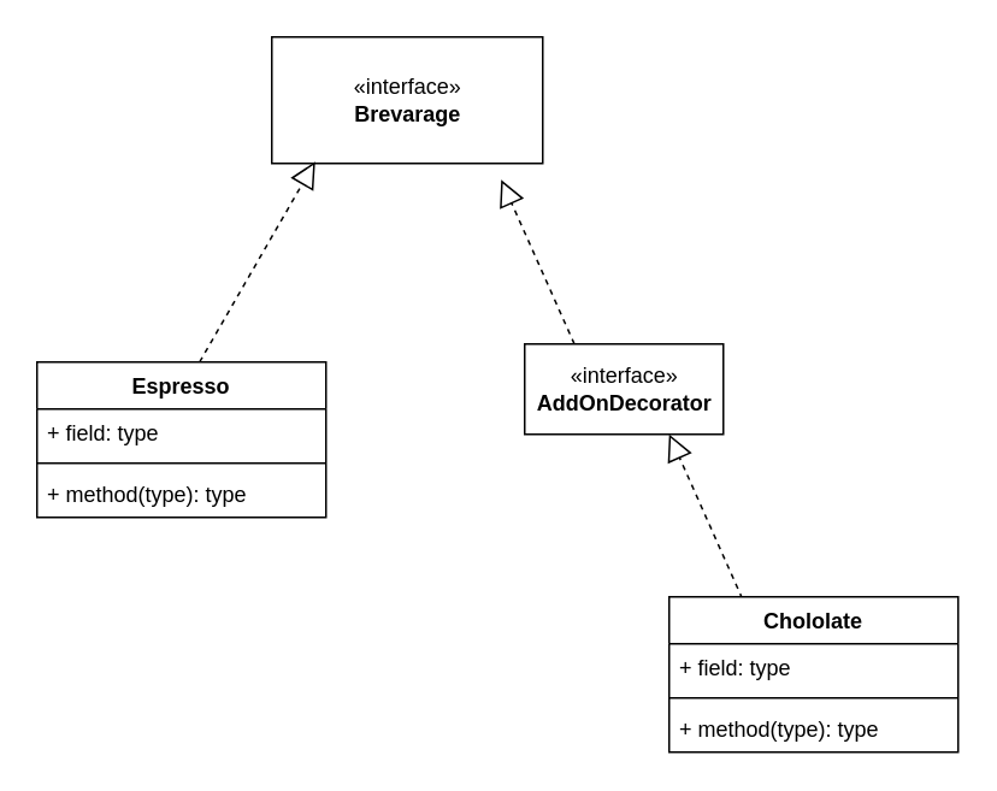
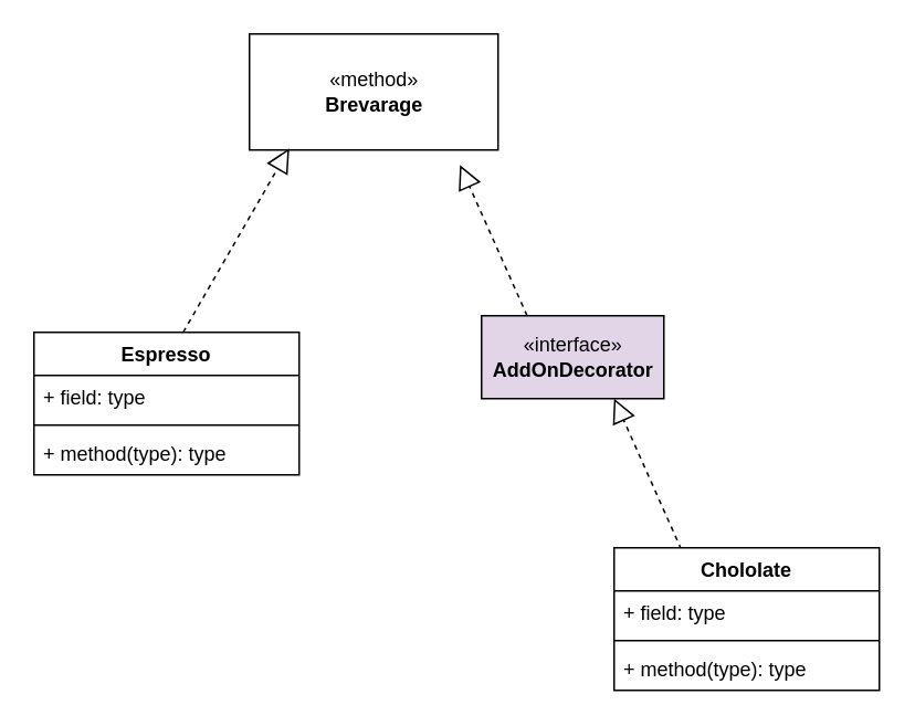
  <mxCell id="0" />
  <mxCell id="1" parent="0" />
- <mxCell id="2" value="«interface»&lt;br&gt;&lt;b&gt;Brevarage&lt;/b&gt;" style="html=1;" vertex="1" parent="1"><mxGeometry x="150" y="20" width="150" height="70" as="geometry" /></mxCell>
+ <mxCell id="2" value="«method»&lt;br&gt;&lt;b&gt;Brevarage&lt;/b&gt;" style="html=1;" vertex="1" parent="1"><mxGeometry x="150" y="20" width="150" height="70" as="geometry" /></mxCell>
  <mxCell id="3" value="" style="endArrow=block;dashed=1;endFill=0;endSize=12;html=1;entryX=0.16;entryY=0.986;entryDx=0;entryDy=0;entryPerimeter=0;" edge="1" parent="1" target="2"><mxGeometry width="160" relative="1" as="geometry"><mxPoint x="110" y="200" as="sourcePoint" /><mxPoint x="96.047" y="170" as="targetPoint" /></mxGeometry></mxCell>
  <mxCell id="4" value="Espresso" style="swimlane;fontStyle=1;align=center;verticalAlign=top;childLayout=stackLayout;horizontal=1;startSize=26;horizontalStack=0;resizeParent=1;resizeParentMax=0;resizeLast=0;collapsible=1;marginBottom=0;" vertex="1" parent="1"><mxGeometry x="20" y="200" width="160" height="86" as="geometry" /></mxCell>
  <mxCell id="5" value="+ field: type" style="text;strokeColor=none;fillColor=none;align=left;verticalAlign=top;spacingLeft=4;spacingRight=4;overflow=hidden;rotatable=0;points=[[0,0.5],[1,0.5]];portConstraint=eastwest;" vertex="1" parent="4"><mxGeometry y="26" width="160" height="26" as="geometry" /></mxCell>
  <mxCell id="6" value="" style="line;strokeWidth=1;fillColor=none;align=left;verticalAlign=middle;spacingTop=-1;spacingLeft=3;spacingRight=3;rotatable=0;labelPosition=right;points=[];portConstraint=eastwest;" vertex="1" parent="4"><mxGeometry y="52" width="160" height="8" as="geometry" /></mxCell>
  <mxCell id="7" value="+ method(type): type" style="text;strokeColor=none;fillColor=none;align=left;verticalAlign=top;spacingLeft=4;spacingRight=4;overflow=hidden;rotatable=0;points=[[0,0.5],[1,0.5]];portConstraint=eastwest;" vertex="1" parent="4"><mxGeometry y="60" width="160" height="26" as="geometry" /></mxCell>
- <mxCell id="8" value="«interface»&lt;br&gt;&lt;b&gt;AddOnDecorator&lt;/b&gt;" style="html=1;" vertex="1" parent="1"><mxGeometry x="290" y="190" width="110" height="50" as="geometry" /></mxCell>
+ <mxCell id="8" value="«interface»&lt;br&gt;&lt;b&gt;AddOnDecorator&lt;/b&gt;" style="html=1;fillColor=#e1d5e7;" vertex="1" parent="1"><mxGeometry x="290" y="190" width="110" height="50" as="geometry" /></mxCell>
  <mxCell id="9" value="" style="endArrow=block;dashed=1;endFill=0;endSize=12;html=1;entryX=0.16;entryY=0.986;entryDx=0;entryDy=0;entryPerimeter=0;exitX=0.25;exitY=0;exitDx=0;exitDy=0;" edge="1" parent="1" source="8"><mxGeometry width="160" relative="1" as="geometry"><mxPoint x="213" y="210" as="sourcePoint" /><mxPoint x="277" y="99.02" as="targetPoint" /><Array as="points" /></mxGeometry></mxCell>
  <mxCell id="10" value="" style="endArrow=block;dashed=1;endFill=0;endSize=12;html=1;entryX=0.16;entryY=0.986;entryDx=0;entryDy=0;entryPerimeter=0;exitX=0.25;exitY=0;exitDx=0;exitDy=0;" edge="1" parent="1"><mxGeometry width="160" relative="1" as="geometry"><mxPoint x="410.5" y="330.98" as="sourcePoint" /><mxPoint x="370" y="240" as="targetPoint" /><Array as="points" /></mxGeometry></mxCell>
  <mxCell id="11" value="Chololate" style="swimlane;fontStyle=1;align=center;verticalAlign=top;childLayout=stackLayout;horizontal=1;startSize=26;horizontalStack=0;resizeParent=1;resizeParentMax=0;resizeLast=0;collapsible=1;marginBottom=0;" vertex="1" parent="1"><mxGeometry x="370" y="330" width="160" height="86" as="geometry" /></mxCell>
  <mxCell id="12" value="+ field: type" style="text;strokeColor=none;fillColor=none;align=left;verticalAlign=top;spacingLeft=4;spacingRight=4;overflow=hidden;rotatable=0;points=[[0,0.5],[1,0.5]];portConstraint=eastwest;" vertex="1" parent="11"><mxGeometry y="26" width="160" height="26" as="geometry" /></mxCell>
  <mxCell id="13" value="" style="line;strokeWidth=1;fillColor=none;align=left;verticalAlign=middle;spacingTop=-1;spacingLeft=3;spacingRight=3;rotatable=0;labelPosition=right;points=[];portConstraint=eastwest;" vertex="1" parent="11"><mxGeometry y="52" width="160" height="8" as="geometry" /></mxCell>
  <mxCell id="14" value="+ method(type): type" style="text;strokeColor=none;fillColor=none;align=left;verticalAlign=top;spacingLeft=4;spacingRight=4;overflow=hidden;rotatable=0;points=[[0,0.5],[1,0.5]];portConstraint=eastwest;" vertex="1" parent="11"><mxGeometry y="60" width="160" height="26" as="geometry" /></mxCell>
